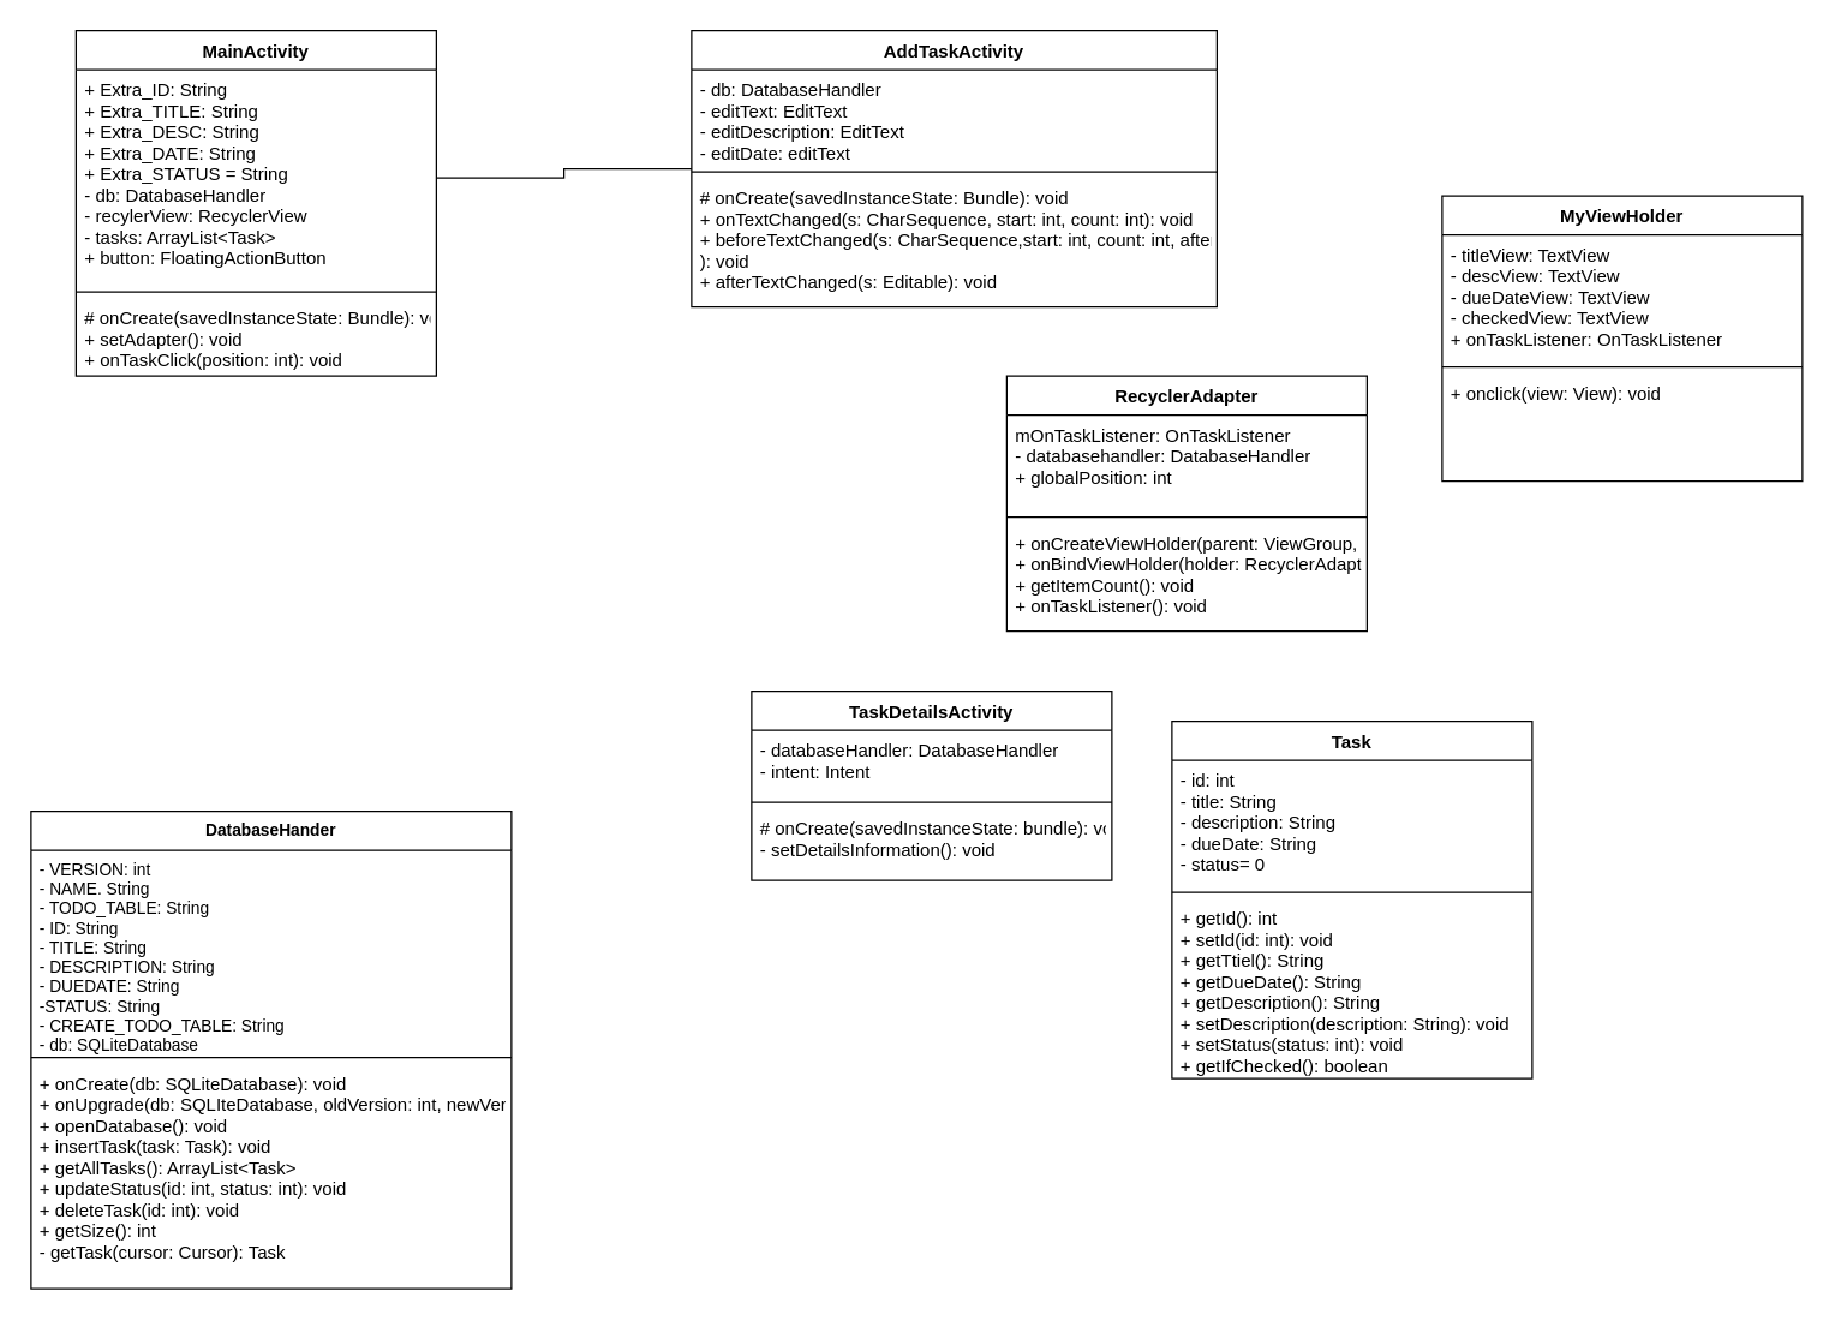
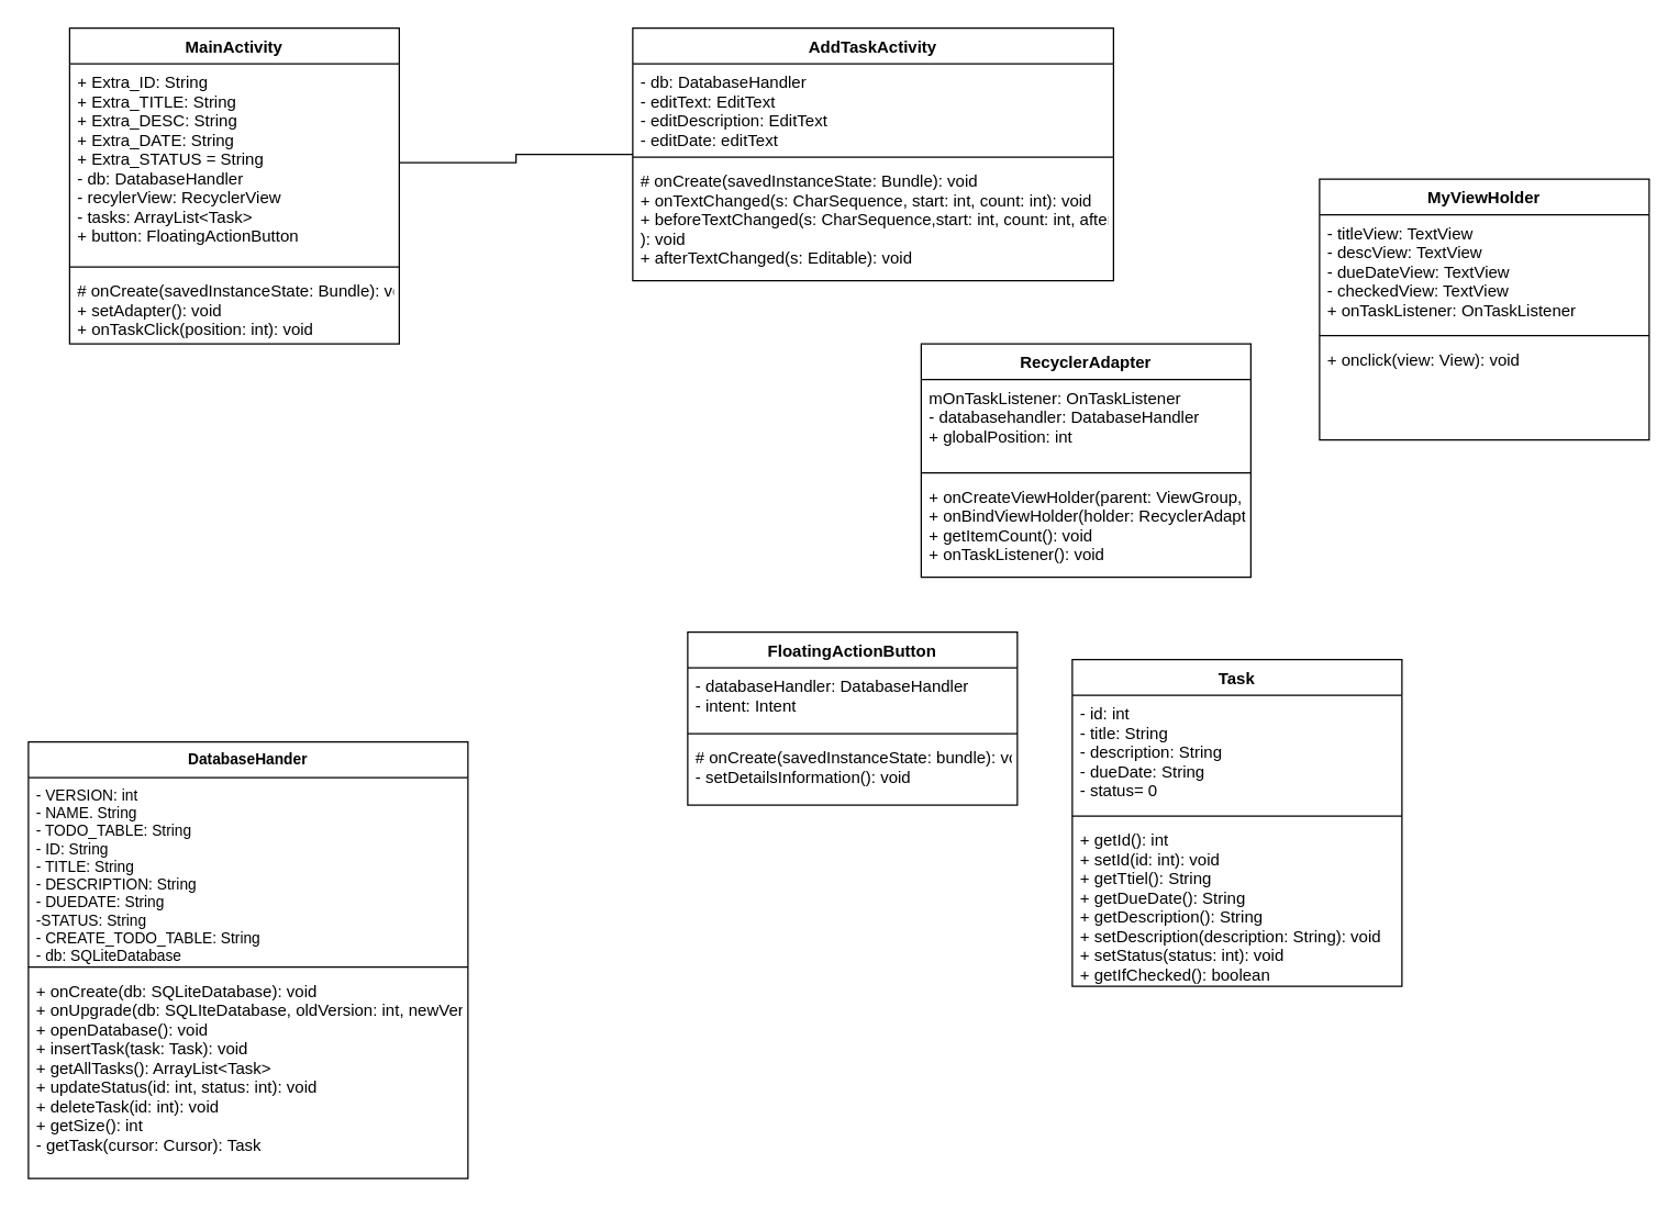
  <mxCell id="0" />
  <mxCell id="1" parent="0" />
  <mxCell id="2" value="MainActivity" style="swimlane;fontStyle=1;align=center;verticalAlign=top;childLayout=stackLayout;horizontal=1;startSize=26;horizontalStack=0;resizeParent=1;resizeParentMax=0;resizeLast=0;collapsible=1;marginBottom=0;" parent="1" vertex="1"><mxGeometry x="50" y="20" width="240" height="230" as="geometry" /></mxCell>
  <mxCell id="3" value="+ Extra_ID: String&#10;+ Extra_TITLE: String&#10;+ Extra_DESC: String&#10;+ Extra_DATE: String&#10;+ Extra_STATUS = String&#10;- db: DatabaseHandler&#10;- recylerView: RecyclerView&#10;- tasks: ArrayList&lt;Task&gt;&#10;+ button: FloatingActionButton" style="text;strokeColor=none;fillColor=none;align=left;verticalAlign=top;spacingLeft=4;spacingRight=4;overflow=hidden;rotatable=0;points=[[0,0.5],[1,0.5]];portConstraint=eastwest;" parent="2" vertex="1"><mxGeometry y="26" width="240" height="144" as="geometry" /></mxCell>
  <mxCell id="4" value="" style="line;strokeWidth=1;fillColor=none;align=left;verticalAlign=middle;spacingTop=-1;spacingLeft=3;spacingRight=3;rotatable=0;labelPosition=right;points=[];portConstraint=eastwest;" parent="2" vertex="1"><mxGeometry y="170" width="240" height="8" as="geometry" /></mxCell>
  <mxCell id="5" value="# onCreate(savedInstanceState: Bundle): void&#10;+ setAdapter(): void&#10;+ onTaskClick(position: int): void&#10;" style="text;strokeColor=none;fillColor=none;align=left;verticalAlign=top;spacingLeft=4;spacingRight=4;overflow=hidden;rotatable=0;points=[[0,0.5],[1,0.5]];portConstraint=eastwest;" parent="2" vertex="1"><mxGeometry y="178" width="240" height="52" as="geometry" /></mxCell>
  <mxCell id="6" style="edgeStyle=orthogonalEdgeStyle;rounded=0;orthogonalLoop=1;jettySize=auto;html=1;fontSize=11;endArrow=none;endFill=0;" parent="1" source="7" target="3" edge="1"><mxGeometry relative="1" as="geometry" /></mxCell>
  <mxCell id="7" value="AddTaskActivity" style="swimlane;fontStyle=1;align=center;verticalAlign=top;childLayout=stackLayout;horizontal=1;startSize=26;horizontalStack=0;resizeParent=1;resizeParentMax=0;resizeLast=0;collapsible=1;marginBottom=0;" parent="1" vertex="1"><mxGeometry x="460" y="20" width="350" height="184" as="geometry" /></mxCell>
  <mxCell id="8" value="- db: DatabaseHandler&#10;- editText: EditText&#10;- editDescription: EditText&#10;- editDate: editText" style="text;strokeColor=none;fillColor=none;align=left;verticalAlign=top;spacingLeft=4;spacingRight=4;overflow=hidden;rotatable=0;points=[[0,0.5],[1,0.5]];portConstraint=eastwest;" parent="7" vertex="1"><mxGeometry y="26" width="350" height="64" as="geometry" /></mxCell>
  <mxCell id="9" value="" style="line;strokeWidth=1;fillColor=none;align=left;verticalAlign=middle;spacingTop=-1;spacingLeft=3;spacingRight=3;rotatable=0;labelPosition=right;points=[];portConstraint=eastwest;" parent="7" vertex="1"><mxGeometry y="90" width="350" height="8" as="geometry" /></mxCell>
  <mxCell id="10" value="# onCreate(savedInstanceState: Bundle): void&#10;+ onTextChanged(s: CharSequence, start: int, count: int): void&#10;+ beforeTextChanged(s: CharSequence,start: int, count: int, after: int&#10;): void&#10;+ afterTextChanged(s: Editable): void&#10;" style="text;strokeColor=none;fillColor=none;align=left;verticalAlign=top;spacingLeft=4;spacingRight=4;overflow=hidden;rotatable=0;points=[[0,0.5],[1,0.5]];portConstraint=eastwest;" parent="7" vertex="1"><mxGeometry y="98" width="350" height="86" as="geometry" /></mxCell>
  <mxCell id="11" value="DatabaseHander" style="swimlane;fontStyle=1;align=center;verticalAlign=top;childLayout=stackLayout;horizontal=1;startSize=26;horizontalStack=0;resizeParent=1;resizeParentMax=0;resizeLast=0;collapsible=1;marginBottom=0;fontSize=11;" parent="1" vertex="1"><mxGeometry x="20" y="540" width="320" height="318" as="geometry" /></mxCell>
  <mxCell id="12" value="- VERSION: int&#10;- NAME. String&#10;- TODO_TABLE: String&#10;- ID: String&#10;- TITLE: String&#10;- DESCRIPTION: String&#10;- DUEDATE: String&#10;-STATUS: String&#10;- CREATE_TODO_TABLE: String&#10;- db: SQLiteDatabase" style="text;strokeColor=none;fillColor=none;align=left;verticalAlign=top;spacingLeft=4;spacingRight=4;overflow=hidden;rotatable=0;points=[[0,0.5],[1,0.5]];portConstraint=eastwest;fontSize=11;" parent="11" vertex="1"><mxGeometry y="26" width="320" height="134" as="geometry" /></mxCell>
  <mxCell id="13" value="" style="line;strokeWidth=1;fillColor=none;align=left;verticalAlign=middle;spacingTop=-1;spacingLeft=3;spacingRight=3;rotatable=0;labelPosition=right;points=[];portConstraint=eastwest;" parent="11" vertex="1"><mxGeometry y="160" width="320" height="8" as="geometry" /></mxCell>
  <mxCell id="14" value="+ onCreate(db: SQLiteDatabase): void&#10;+ onUpgrade(db: SQLIteDatabase, oldVersion: int, newVersion: int)&#10;+ openDatabase(): void&#10;+ insertTask(task: Task): void&#10;+ getAllTasks(): ArrayList&lt;Task&gt;&#10;+ updateStatus(id: int, status: int): void&#10;+ deleteTask(id: int): void&#10;+ getSize(): int&#10;- getTask(cursor: Cursor): Task&#10;" style="text;strokeColor=none;fillColor=none;align=left;verticalAlign=top;spacingLeft=4;spacingRight=4;overflow=hidden;rotatable=0;points=[[0,0.5],[1,0.5]];portConstraint=eastwest;" parent="11" vertex="1"><mxGeometry y="168" width="320" height="150" as="geometry" /></mxCell>
  <mxCell id="15" value="RecyclerAdapter" style="swimlane;fontStyle=1;align=center;verticalAlign=top;childLayout=stackLayout;horizontal=1;startSize=26;horizontalStack=0;resizeParent=1;resizeParentMax=0;resizeLast=0;collapsible=1;marginBottom=0;" parent="1" vertex="1"><mxGeometry x="670" y="250" width="240" height="170" as="geometry" /></mxCell>
  <mxCell id="16" value="mOnTaskListener: OnTaskListener&#10;- databasehandler: DatabaseHandler&#10;+ globalPosition: int&#10;" style="text;strokeColor=none;fillColor=none;align=left;verticalAlign=top;spacingLeft=4;spacingRight=4;overflow=hidden;rotatable=0;points=[[0,0.5],[1,0.5]];portConstraint=eastwest;" parent="15" vertex="1"><mxGeometry y="26" width="240" height="64" as="geometry" /></mxCell>
  <mxCell id="17" value="" style="line;strokeWidth=1;fillColor=none;align=left;verticalAlign=middle;spacingTop=-1;spacingLeft=3;spacingRight=3;rotatable=0;labelPosition=right;points=[];portConstraint=eastwest;" parent="15" vertex="1"><mxGeometry y="90" width="240" height="8" as="geometry" /></mxCell>
  <mxCell id="18" value="+ onCreateViewHolder(parent: ViewGroup, viewType: int): RecyclerAdapter.MyViewHolder&#10;+ onBindViewHolder(holder: RecyclerAdapter.MyViewHolder, position: int): void&#10;+ getItemCount(): void&#10;+ onTaskListener(): void" style="text;strokeColor=none;fillColor=none;align=left;verticalAlign=top;spacingLeft=4;spacingRight=4;overflow=hidden;rotatable=0;points=[[0,0.5],[1,0.5]];portConstraint=eastwest;" parent="15" vertex="1"><mxGeometry y="98" width="240" height="72" as="geometry" /></mxCell>
  <mxCell id="19" value="MyViewHolder" style="swimlane;fontStyle=1;align=center;verticalAlign=top;childLayout=stackLayout;horizontal=1;startSize=26;horizontalStack=0;resizeParent=1;resizeParentMax=0;resizeLast=0;collapsible=1;marginBottom=0;" parent="1" vertex="1"><mxGeometry x="960" y="130" width="240" height="190" as="geometry" /></mxCell>
  <mxCell id="20" value="- titleView: TextView&#10;- descView: TextView&#10;- dueDateView: TextView&#10;- checkedView: TextView&#10;+ onTaskListener: OnTaskListener&#10;" style="text;strokeColor=none;fillColor=none;align=left;verticalAlign=top;spacingLeft=4;spacingRight=4;overflow=hidden;rotatable=0;points=[[0,0.5],[1,0.5]];portConstraint=eastwest;" parent="19" vertex="1"><mxGeometry y="26" width="240" height="84" as="geometry" /></mxCell>
  <mxCell id="21" value="" style="line;strokeWidth=1;fillColor=none;align=left;verticalAlign=middle;spacingTop=-1;spacingLeft=3;spacingRight=3;rotatable=0;labelPosition=right;points=[];portConstraint=eastwest;" parent="19" vertex="1"><mxGeometry y="110" width="240" height="8" as="geometry" /></mxCell>
  <mxCell id="22" value="+ onclick(view: View): void" style="text;strokeColor=none;fillColor=none;align=left;verticalAlign=top;spacingLeft=4;spacingRight=4;overflow=hidden;rotatable=0;points=[[0,0.5],[1,0.5]];portConstraint=eastwest;" parent="19" vertex="1"><mxGeometry y="118" width="240" height="72" as="geometry" /></mxCell>
- <mxCell id="23" value="TaskDetailsActivity" style="swimlane;fontStyle=1;align=center;verticalAlign=top;childLayout=stackLayout;horizontal=1;startSize=26;horizontalStack=0;resizeParent=1;resizeParentMax=0;resizeLast=0;collapsible=1;marginBottom=0;" parent="1" vertex="1"><mxGeometry x="500" y="460" width="240" height="126" as="geometry" /></mxCell>
+ <mxCell id="23" value="FloatingActionButton" style="swimlane;fontStyle=1;align=center;verticalAlign=top;childLayout=stackLayout;horizontal=1;startSize=26;horizontalStack=0;resizeParent=1;resizeParentMax=0;resizeLast=0;collapsible=1;marginBottom=0;" parent="1" vertex="1"><mxGeometry x="500" y="460" width="240" height="126" as="geometry" /></mxCell>
  <mxCell id="24" value="- databaseHandler: DatabaseHandler&#10;- intent: Intent" style="text;strokeColor=none;fillColor=none;align=left;verticalAlign=top;spacingLeft=4;spacingRight=4;overflow=hidden;rotatable=0;points=[[0,0.5],[1,0.5]];portConstraint=eastwest;" parent="23" vertex="1"><mxGeometry y="26" width="240" height="44" as="geometry" /></mxCell>
  <mxCell id="25" value="" style="line;strokeWidth=1;fillColor=none;align=left;verticalAlign=middle;spacingTop=-1;spacingLeft=3;spacingRight=3;rotatable=0;labelPosition=right;points=[];portConstraint=eastwest;" parent="23" vertex="1"><mxGeometry y="70" width="240" height="8" as="geometry" /></mxCell>
  <mxCell id="26" value="# onCreate(savedInstanceState: bundle): void&#10;- setDetailsInformation(): void&#10;" style="text;strokeColor=none;fillColor=none;align=left;verticalAlign=top;spacingLeft=4;spacingRight=4;overflow=hidden;rotatable=0;points=[[0,0.5],[1,0.5]];portConstraint=eastwest;" parent="23" vertex="1"><mxGeometry y="78" width="240" height="48" as="geometry" /></mxCell>
  <mxCell id="27" value="Task" style="swimlane;fontStyle=1;align=center;verticalAlign=top;childLayout=stackLayout;horizontal=1;startSize=26;horizontalStack=0;resizeParent=1;resizeParentMax=0;resizeLast=0;collapsible=1;marginBottom=0;" parent="1" vertex="1"><mxGeometry x="780" y="480" width="240" height="238" as="geometry" /></mxCell>
  <mxCell id="28" value="- id: int&#10;- title: String&#10;- description: String&#10;- dueDate: String&#10;- status= 0" style="text;strokeColor=none;fillColor=none;align=left;verticalAlign=top;spacingLeft=4;spacingRight=4;overflow=hidden;rotatable=0;points=[[0,0.5],[1,0.5]];portConstraint=eastwest;" parent="27" vertex="1"><mxGeometry y="26" width="240" height="84" as="geometry" /></mxCell>
  <mxCell id="29" value="" style="line;strokeWidth=1;fillColor=none;align=left;verticalAlign=middle;spacingTop=-1;spacingLeft=3;spacingRight=3;rotatable=0;labelPosition=right;points=[];portConstraint=eastwest;" parent="27" vertex="1"><mxGeometry y="110" width="240" height="8" as="geometry" /></mxCell>
  <mxCell id="30" value="+ getId(): int&#10;+ setId(id: int): void&#10;+ getTtiel(): String&#10;+ getDueDate(): String&#10;+ getDescription(): String&#10;+ setDescription(description: String): void&#10;+ setStatus(status: int): void&#10;+ getIfChecked(): boolean" style="text;strokeColor=none;fillColor=none;align=left;verticalAlign=top;spacingLeft=4;spacingRight=4;overflow=hidden;rotatable=0;points=[[0,0.5],[1,0.5]];portConstraint=eastwest;" parent="27" vertex="1"><mxGeometry y="118" width="240" height="120" as="geometry" /></mxCell>
